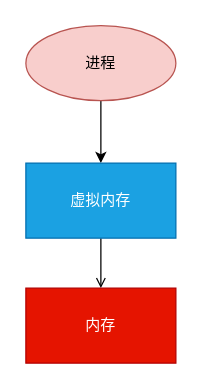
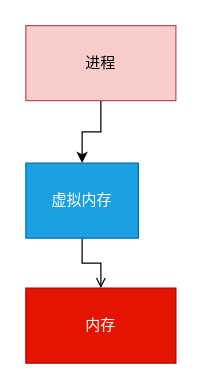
  <mxCell id="0" />
  <mxCell id="1" parent="0" />
  <mxCell id="2" value="" style="edgeStyle=orthogonalEdgeStyle;rounded=0;orthogonalLoop=1;jettySize=auto;html=1;" parent="1" source="3" target="5" edge="1"><mxGeometry relative="1" as="geometry" /></mxCell>
- <mxCell id="3" value="进程" style="ellipse;whiteSpace=wrap;html=1;fillColor=#f8cecc;strokeColor=#b85450;" parent="1" vertex="1"><mxGeometry x="20" y="20" width="120" height="60" as="geometry" /></mxCell>
+ <mxCell id="3" value="进程" style="rounded=0;whiteSpace=wrap;html=1;fillColor=#f8cecc;strokeColor=#b85450;" parent="1" vertex="1"><mxGeometry x="20" y="20" width="120" height="60" as="geometry" /></mxCell>
  <mxCell id="4" value="" style="edgeStyle=orthogonalEdgeStyle;rounded=0;orthogonalLoop=1;jettySize=auto;html=1;endArrow=open;" parent="1" source="5" target="6" edge="1"><mxGeometry relative="1" as="geometry" /></mxCell>
- <mxCell id="5" value="虚拟内存" style="whiteSpace=wrap;html=1;rounded=0;fillColor=#1ba1e2;fontColor=#ffffff;strokeColor=#006EAF;" parent="1" vertex="1"><mxGeometry x="20" y="130" width="120" height="60" as="geometry" /></mxCell>
+ <mxCell id="5" value="虚拟内存" style="whiteSpace=wrap;html=1;rounded=0;fillColor=#1ba1e2;fontColor=#ffffff;strokeColor=#006EAF;" parent="1" vertex="1"><mxGeometry x="20" y="130" width="90" height="60" as="geometry" /></mxCell>
  <mxCell id="6" value="内存" style="whiteSpace=wrap;html=1;rounded=0;fillColor=#e51400;fontColor=#ffffff;strokeColor=#B20000;" parent="1" vertex="1"><mxGeometry x="20" y="230" width="120" height="60" as="geometry" /></mxCell>
